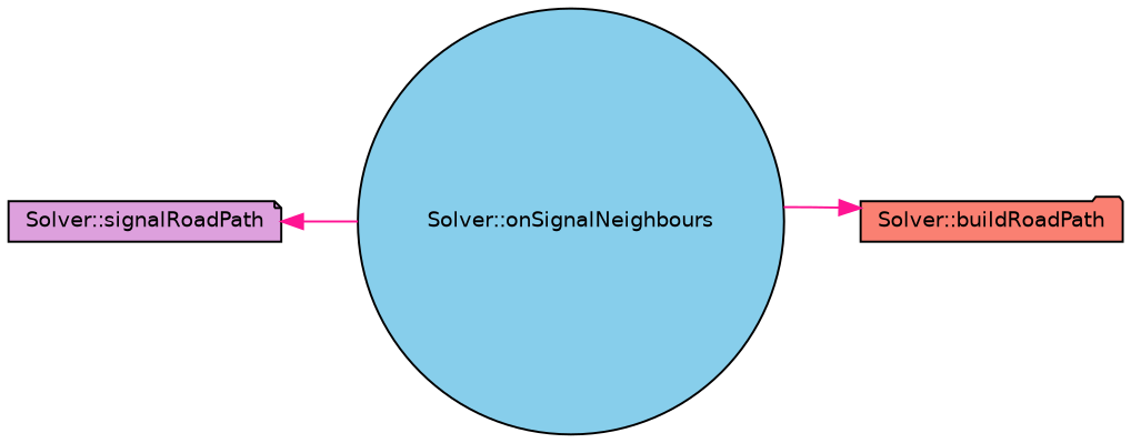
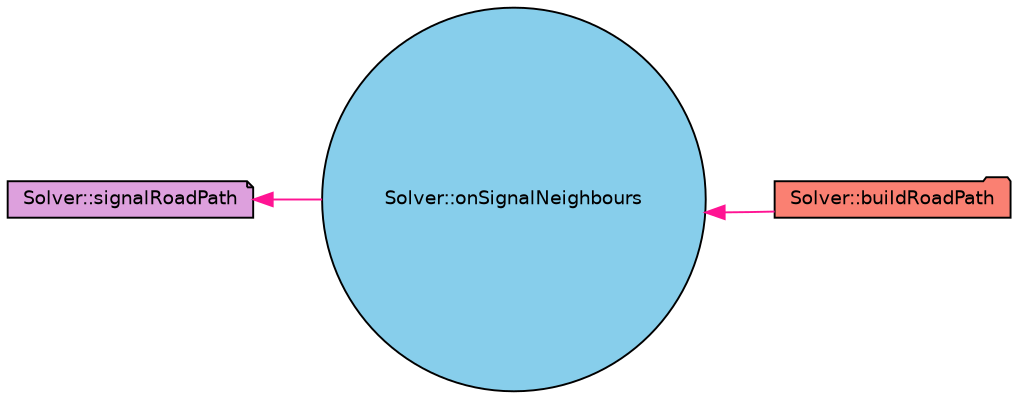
  digraph {
    rankdir=LR
    node [color=black fontname=Helvetica fontsize=10 style=filled]
    edge [color=deeppink dir=back fontname=Helvetica fontsize=10 labelfontname=Helvetica labelfontsize=10 style=solid]
    n1 [fillcolor=plum fontcolor=black height=0.2 label="Solver::signalRoadPath" shape=note width=0.4]
    n2 [fillcolor=skyblue height=0.2 label="Solver::onSignalNeighbours" shape=circle width=0.4]
    n3 [fillcolor=salmon height=0.2 label="Solver::buildRoadPath" shape=folder width=0.4]
    n1 -> n2
-   n3 -> n2
+   n2 -> n3
  }
